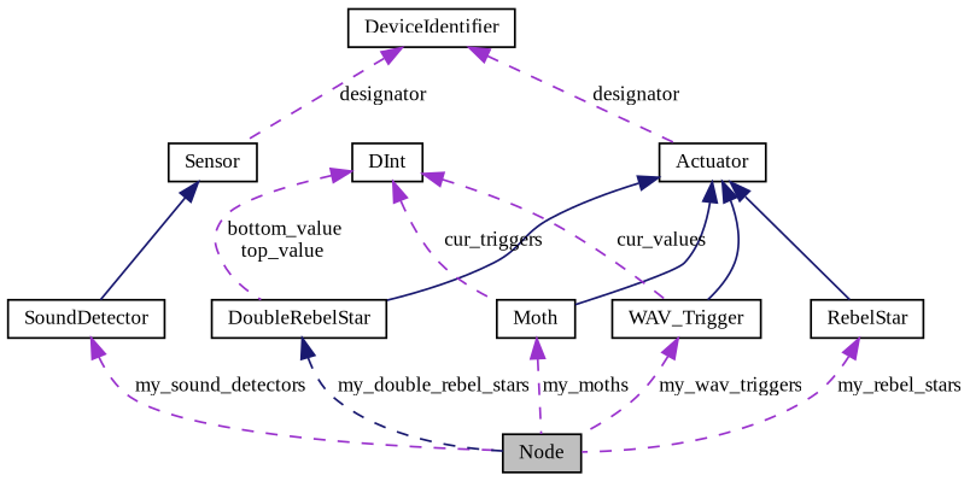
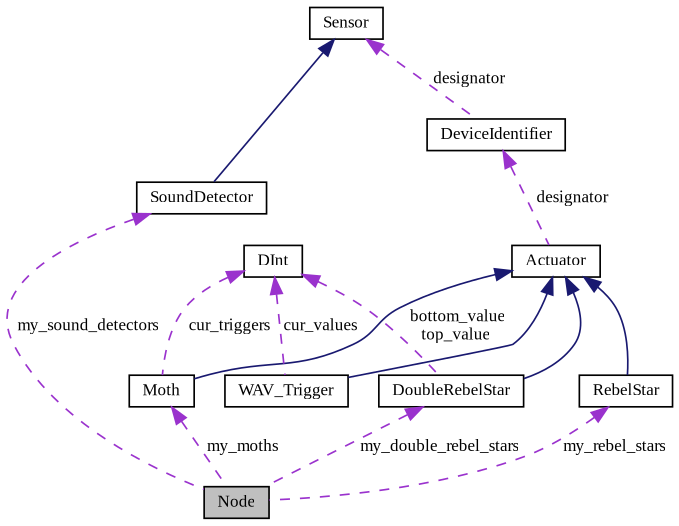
  digraph {
    fontname="Liberation Serif"
    node [color=black fillcolor=white fontname="Liberation Serif" fontsize=10 shape=record style=filled]
    edge [color=darkorchid3 dir=back fontname="Liberation Serif" fontsize=10 labelfontname=Helvetica labelfontsize=10 style=dashed]
    n1 [fillcolor=grey75 fontcolor=black height=0.2 label="Node" width=0.4]
    n2 [height=0.2 label=SoundDetector width=0.4]
    n3 [height=0.2 label=Sensor width=0.4]
    n4 [height=0.2 label=DeviceIdentifier width=0.4]
    n5 [height=0.2 label=Actuator width=0.4]
    n6 [height=0.2 label=RebelStar width=0.4]
    n7 [height=0.2 label=WAV_Trigger width=0.4]
    n8 [height=0.2 label=DoubleRebelStar width=0.4]
    n9 [height=0.2 label=Moth width=0.4]
    n10 [height=0.2 label=DInt width=0.4]
    n2 -> n1 [label=" my_sound_detectors"]
    n3 -> n2 [color=midnightblue style=solid]
-   n4 -> n3 [label=" designator"]
+   n3 -> n4 [label=" designator"]
    n4 -> n5 [label=" designator"]
    n5 -> n6 [color=midnightblue style=solid]
    n5 -> n7 [color=midnightblue style=solid]
    n5 -> n8 [color=midnightblue style=solid]
    n5 -> n9 [color=midnightblue style=solid]
    n6 -> n1 [label=" my_rebel_stars"]
-   n7 -> n1 [label=" my_wav_triggers"]
-   n8 -> n1 [color=midnightblue label=" my_double_rebel_stars"]
+   n8 -> n1 [label=" my_double_rebel_stars"]
    n9 -> n1 [label=" my_moths"]
    n10 -> n7 [label=" cur_values"]
    n10 -> n8 [label=" bottom_value\ntop_value"]
    n10 -> n9 [label=" cur_triggers"]
  }
